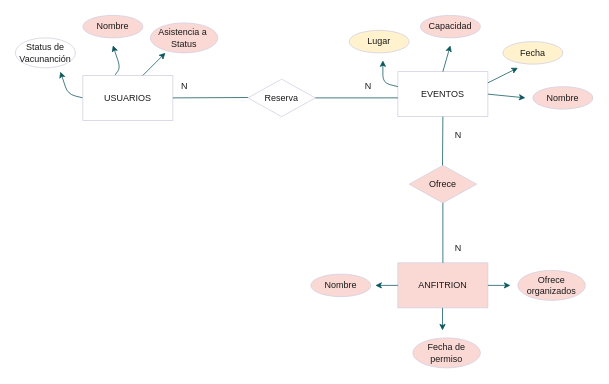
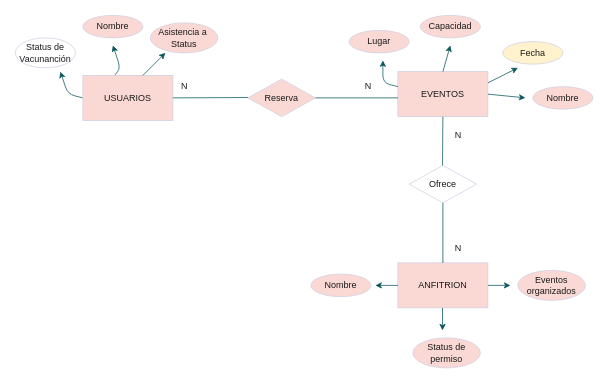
  <mxCell id="0" />
  <mxCell id="1" parent="0" />
- <mxCell id="2" value="EVENTOS" style="rounded=0;whiteSpace=wrap;html=1;fillColor=#ffffff;strokeColor=#D0CEE2;fontColor=#1A1A1A;" vertex="1" parent="1"><mxGeometry x="530" y="95" width="120" height="60" as="geometry" /></mxCell>
+ <mxCell id="2" value="EVENTOS" style="rounded=0;whiteSpace=wrap;html=1;fillColor=#FAD9D5;strokeColor=#D0CEE2;fontColor=#1A1A1A;" vertex="1" parent="1"><mxGeometry x="530" y="95" width="120" height="60" as="geometry" /></mxCell>
  <mxCell id="3" value="ANFITRION" style="rounded=0;whiteSpace=wrap;html=1;fillColor=#FAD9D5;strokeColor=#D0CEE2;fontColor=#1A1A1A;" vertex="1" parent="1"><mxGeometry x="530" y="350" width="120" height="60" as="geometry" /></mxCell>
  <mxCell id="4" value="Nombre&lt;br&gt;" style="ellipse;whiteSpace=wrap;html=1;fillColor=#FAD9D5;strokeColor=#D0CEE2;fontColor=#1A1A1A;" vertex="1" parent="1"><mxGeometry x="710" y="115" width="80" height="30" as="geometry" /></mxCell>
  <mxCell id="5" value="Fecha" style="ellipse;whiteSpace=wrap;html=1;fillColor=#fff2cc;strokeColor=#D0CEE2;fontColor=#1A1A1A;" vertex="1" parent="1"><mxGeometry x="670" y="55" width="80" height="30" as="geometry" /></mxCell>
  <mxCell id="6" value="Capacidad" style="ellipse;whiteSpace=wrap;html=1;fillColor=#FAD9D5;strokeColor=#D0CEE2;fontColor=#1A1A1A;" vertex="1" parent="1"><mxGeometry x="560" y="20" width="80" height="30" as="geometry" /></mxCell>
  <mxCell id="7" value="" style="endArrow=classic;html=1;exitX=0;exitY=0.5;exitDx=0;exitDy=0;strokeColor=#09555B;fontColor=#1A1A1A;" edge="1" parent="1" source="16"><mxGeometry width="50" height="50" relative="1" as="geometry"><mxPoint x="100" y="135" as="sourcePoint" /><mxPoint x="80" y="95" as="targetPoint" /><Array as="points"><mxPoint x="90" y="125" /></Array></mxGeometry></mxCell>
- <mxCell id="8" value="Reserva" style="rhombus;whiteSpace=wrap;html=1;fillColor=#ffffff;strokeColor=#D0CEE2;fontColor=#1A1A1A;" vertex="1" parent="1"><mxGeometry x="330" y="105" width="90" height="50" as="geometry" /></mxCell>
- <mxCell id="9" value="Ofrece" style="rhombus;whiteSpace=wrap;html=1;fillColor=#FAD9D5;strokeColor=#D0CEE2;fontColor=#1A1A1A;" vertex="1" parent="1"><mxGeometry x="545" y="220" width="90" height="50" as="geometry" /></mxCell>
+ <mxCell id="8" value="Reserva" style="rhombus;whiteSpace=wrap;html=1;fillColor=#FAD9D5;strokeColor=#D0CEE2;fontColor=#1A1A1A;" vertex="1" parent="1"><mxGeometry x="330" y="105" width="90" height="50" as="geometry" /></mxCell>
+ <mxCell id="9" value="Ofrece" style="rhombus;whiteSpace=wrap;html=1;fillColor=#ffffff;strokeColor=#D0CEE2;fontColor=#1A1A1A;" vertex="1" parent="1"><mxGeometry x="545" y="220" width="90" height="50" as="geometry" /></mxCell>
  <mxCell id="10" value="" style="endArrow=classic;html=1;exitX=0.5;exitY=0;exitDx=0;exitDy=0;strokeColor=#09555B;fontColor=#1A1A1A;" edge="1" parent="1" source="2"><mxGeometry width="50" height="50" relative="1" as="geometry"><mxPoint x="590" y="90" as="sourcePoint" /><mxPoint x="600" y="60" as="targetPoint" /></mxGeometry></mxCell>
  <mxCell id="11" value="Nombre&lt;br&gt;" style="ellipse;whiteSpace=wrap;html=1;fillColor=#FAD9D5;strokeColor=#D0CEE2;fontColor=#1A1A1A;" vertex="1" parent="1"><mxGeometry x="110" y="20" width="80" height="30" as="geometry" /></mxCell>
  <mxCell id="12" value="Status de Vacunanción" style="ellipse;whiteSpace=wrap;html=1;fillColor=#ffffff;strokeColor=#D0CEE2;fontColor=#1A1A1A;" vertex="1" parent="1"><mxGeometry x="20" y="50" width="80" height="40" as="geometry" /></mxCell>
  <mxCell id="13" value="" style="endArrow=classic;html=1;exitX=1;exitY=0.25;exitDx=0;exitDy=0;strokeColor=#09555B;fontColor=#1A1A1A;" edge="1" parent="1" source="2"><mxGeometry width="50" height="50" relative="1" as="geometry"><mxPoint x="660" y="120" as="sourcePoint" /><mxPoint x="690" y="90" as="targetPoint" /></mxGeometry></mxCell>
  <mxCell id="14" value="Asistencia a&amp;nbsp;&lt;br&gt;Status" style="ellipse;whiteSpace=wrap;html=1;fillColor=#FAD9D5;strokeColor=#D0CEE2;fontColor=#1A1A1A;" vertex="1" parent="1"><mxGeometry x="200" y="30" width="90" height="40" as="geometry" /></mxCell>
  <mxCell id="15" value="" style="endArrow=classic;html=1;exitX=1;exitY=0.5;exitDx=0;exitDy=0;strokeColor=#09555B;fontColor=#1A1A1A;" edge="1" parent="1" source="2"><mxGeometry width="50" height="50" relative="1" as="geometry"><mxPoint x="660" y="130" as="sourcePoint" /><mxPoint x="700" y="130" as="targetPoint" /></mxGeometry></mxCell>
- <mxCell id="16" value="USUARIOS" style="rounded=0;whiteSpace=wrap;html=1;fillColor=#ffffff;strokeColor=#D0CEE2;fontColor=#1A1A1A;" vertex="1" parent="1"><mxGeometry x="110" y="100" width="120" height="60" as="geometry" /></mxCell>
+ <mxCell id="16" value="USUARIOS" style="rounded=0;whiteSpace=wrap;html=1;fillColor=#FAD9D5;strokeColor=#D0CEE2;fontColor=#1A1A1A;" vertex="1" parent="1"><mxGeometry x="110" y="100" width="120" height="60" as="geometry" /></mxCell>
  <mxCell id="17" value="" style="endArrow=classic;html=1;exitX=0.358;exitY=-0.011;exitDx=0;exitDy=0;exitPerimeter=0;strokeColor=#09555B;fontColor=#1A1A1A;" edge="1" parent="1" source="16"><mxGeometry width="50" height="50" relative="1" as="geometry"><mxPoint x="170" y="100" as="sourcePoint" /><mxPoint x="150" y="60" as="targetPoint" /><Array as="points"><mxPoint x="160" y="90" /></Array></mxGeometry></mxCell>
  <mxCell id="18" value="" style="endArrow=classic;html=1;strokeColor=#09555B;fontColor=#1A1A1A;" edge="1" parent="1"><mxGeometry width="50" height="50" relative="1" as="geometry"><mxPoint x="190" y="100" as="sourcePoint" /><mxPoint x="220" y="70" as="targetPoint" /></mxGeometry></mxCell>
- <mxCell id="19" value="Lugar" style="ellipse;whiteSpace=wrap;html=1;fillColor=#fff2cc;strokeColor=#D0CEE2;fontColor=#1A1A1A;" vertex="1" parent="1"><mxGeometry x="465" y="40" width="80" height="30" as="geometry" /></mxCell>
+ <mxCell id="19" value="Lugar" style="ellipse;whiteSpace=wrap;html=1;fillColor=#FAD9D5;strokeColor=#D0CEE2;fontColor=#1A1A1A;" vertex="1" parent="1"><mxGeometry x="465" y="40" width="80" height="30" as="geometry" /></mxCell>
  <mxCell id="20" value="" style="endArrow=classic;html=1;exitX=0;exitY=0.5;exitDx=0;exitDy=0;strokeColor=#09555B;fontColor=#1A1A1A;" edge="1" parent="1"><mxGeometry width="50" height="50" relative="1" as="geometry"><mxPoint x="530" y="115" as="sourcePoint" /><mxPoint x="510" y="80" as="targetPoint" /><Array as="points"><mxPoint x="510" y="110" /></Array></mxGeometry></mxCell>
  <mxCell id="21" value="" style="endArrow=none;html=1;exitX=1;exitY=0.5;exitDx=0;exitDy=0;strokeColor=#09555B;fontColor=#1A1A1A;" edge="1" parent="1" source="16"><mxGeometry width="50" height="50" relative="1" as="geometry"><mxPoint x="260" y="129.5" as="sourcePoint" /><mxPoint x="330" y="129.5" as="targetPoint" /></mxGeometry></mxCell>
  <mxCell id="22" value="" style="endArrow=none;html=1;exitX=1;exitY=0.5;exitDx=0;exitDy=0;entryX=0;entryY=0.583;entryDx=0;entryDy=0;entryPerimeter=0;strokeColor=#09555B;fontColor=#1A1A1A;" edge="1" parent="1" target="2"><mxGeometry width="50" height="50" relative="1" as="geometry"><mxPoint x="420" y="130" as="sourcePoint" /><mxPoint x="520" y="129.5" as="targetPoint" /></mxGeometry></mxCell>
  <mxCell id="23" value="" style="endArrow=none;html=1;entryX=0.5;entryY=1;entryDx=0;entryDy=0;strokeColor=#09555B;fontColor=#1A1A1A;" edge="1" parent="1" target="2"><mxGeometry width="50" height="50" relative="1" as="geometry"><mxPoint x="589.5" y="220" as="sourcePoint" /><mxPoint x="590" y="160" as="targetPoint" /></mxGeometry></mxCell>
  <mxCell id="24" value="" style="endArrow=none;html=1;entryX=0.5;entryY=1;entryDx=0;entryDy=0;exitX=0.5;exitY=0;exitDx=0;exitDy=0;strokeColor=#09555B;fontColor=#1A1A1A;" edge="1" parent="1" source="3"><mxGeometry width="50" height="50" relative="1" as="geometry"><mxPoint x="589.5" y="335" as="sourcePoint" /><mxPoint x="590" y="270" as="targetPoint" /></mxGeometry></mxCell>
  <mxCell id="25" value="N" style="text;html=1;resizable=0;autosize=1;align=center;verticalAlign=middle;points=[];fillColor=none;strokeColor=none;rounded=0;fontColor=#1A1A1A;" vertex="1" parent="1"><mxGeometry x="235" y="105" width="20" height="20" as="geometry" /></mxCell>
  <mxCell id="26" value="N" style="text;html=1;resizable=0;autosize=1;align=center;verticalAlign=middle;points=[];fillColor=none;strokeColor=none;rounded=0;fontColor=#1A1A1A;" vertex="1" parent="1"><mxGeometry x="480" y="105" width="20" height="20" as="geometry" /></mxCell>
  <mxCell id="27" value="N" style="text;html=1;resizable=0;autosize=1;align=center;verticalAlign=middle;points=[];fillColor=none;strokeColor=none;rounded=0;fontColor=#1A1A1A;" vertex="1" parent="1"><mxGeometry x="600" y="320" width="20" height="20" as="geometry" /></mxCell>
  <mxCell id="28" value="N" style="text;html=1;resizable=0;autosize=1;align=center;verticalAlign=middle;points=[];fillColor=none;strokeColor=none;rounded=0;fontColor=#1A1A1A;" vertex="1" parent="1"><mxGeometry x="600" y="170" width="20" height="20" as="geometry" /></mxCell>
  <mxCell id="29" value="Nombre&lt;br&gt;" style="ellipse;whiteSpace=wrap;html=1;fillColor=#FAD9D5;strokeColor=#D0CEE2;fontColor=#1A1A1A;" vertex="1" parent="1"><mxGeometry x="414" y="365" width="80" height="30" as="geometry" /></mxCell>
- <mxCell id="30" value="Fecha de permiso" style="ellipse;whiteSpace=wrap;html=1;fillColor=#FAD9D5;strokeColor=#D0CEE2;fontColor=#1A1A1A;" vertex="1" parent="1"><mxGeometry x="550" y="450" width="90" height="40" as="geometry" /></mxCell>
+ <mxCell id="30" value="Status de permiso" style="ellipse;whiteSpace=wrap;html=1;fillColor=#FAD9D5;strokeColor=#D0CEE2;fontColor=#1A1A1A;" vertex="1" parent="1"><mxGeometry x="550" y="450" width="90" height="40" as="geometry" /></mxCell>
  <mxCell id="31" value="" style="endArrow=classic;html=1;fontColor=#1A1A1A;strokeColor=#09555B;" edge="1" parent="1"><mxGeometry width="50" height="50" relative="1" as="geometry"><mxPoint x="530" y="380" as="sourcePoint" /><mxPoint x="500" y="380" as="targetPoint" /></mxGeometry></mxCell>
  <mxCell id="32" value="" style="endArrow=classic;html=1;fontColor=#1A1A1A;strokeColor=#09555B;" edge="1" parent="1"><mxGeometry width="50" height="50" relative="1" as="geometry"><mxPoint x="589.5" y="410" as="sourcePoint" /><mxPoint x="589.5" y="440" as="targetPoint" /></mxGeometry></mxCell>
- <mxCell id="33" value="Ofrece organizados" style="ellipse;whiteSpace=wrap;html=1;fillColor=#FAD9D5;strokeColor=#D0CEE2;fontColor=#1A1A1A;" vertex="1" parent="1"><mxGeometry x="690" y="360" width="90" height="40" as="geometry" /></mxCell>
+ <mxCell id="33" value="Eventos organizados" style="ellipse;whiteSpace=wrap;html=1;fillColor=#FAD9D5;strokeColor=#D0CEE2;fontColor=#1A1A1A;" vertex="1" parent="1"><mxGeometry x="690" y="360" width="90" height="40" as="geometry" /></mxCell>
  <mxCell id="34" value="" style="endArrow=classic;html=1;strokeColor=#09555B;fontColor=#1A1A1A;" edge="1" parent="1"><mxGeometry width="50" height="50" relative="1" as="geometry"><mxPoint x="650" y="380" as="sourcePoint" /><mxPoint x="680" y="380" as="targetPoint" /><Array as="points" /></mxGeometry></mxCell>
